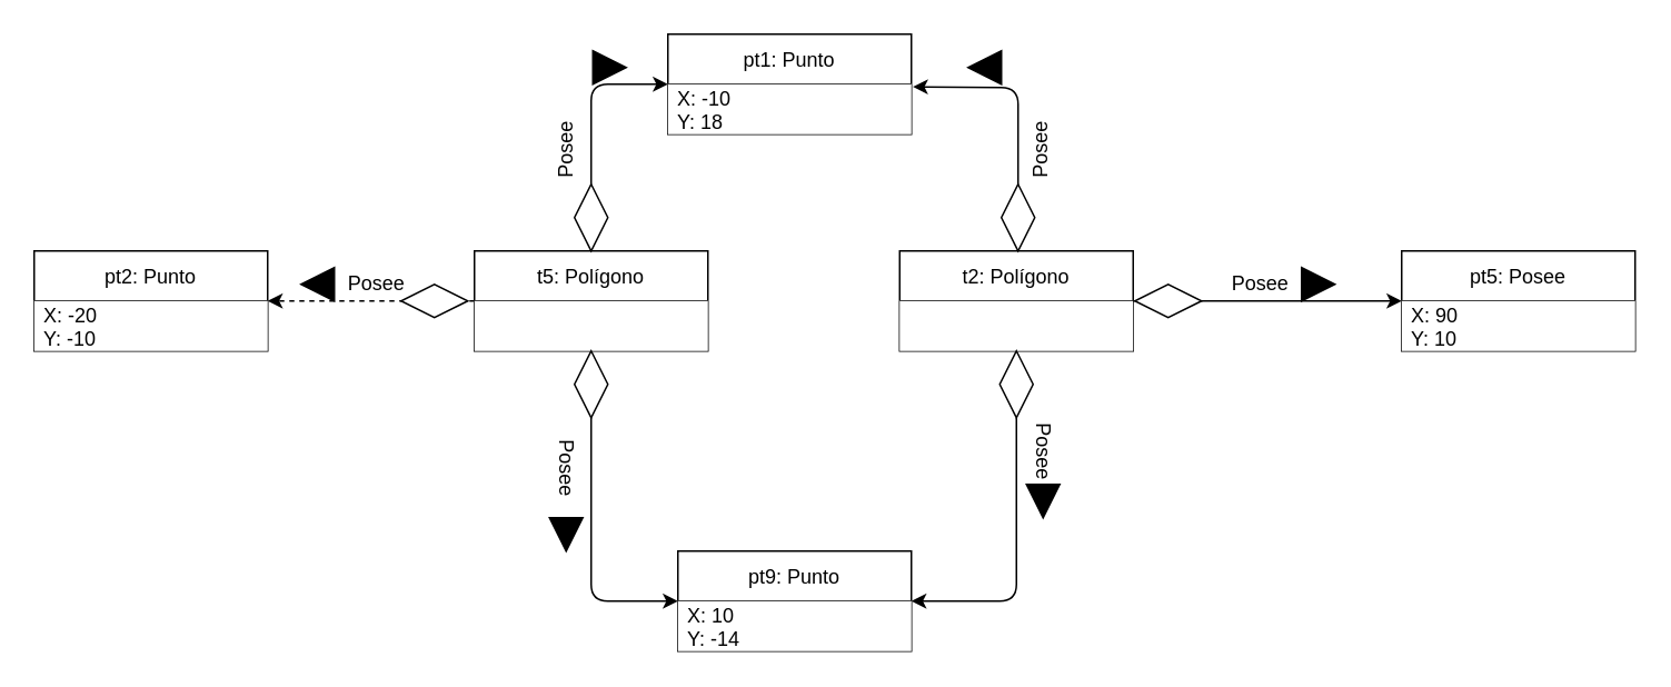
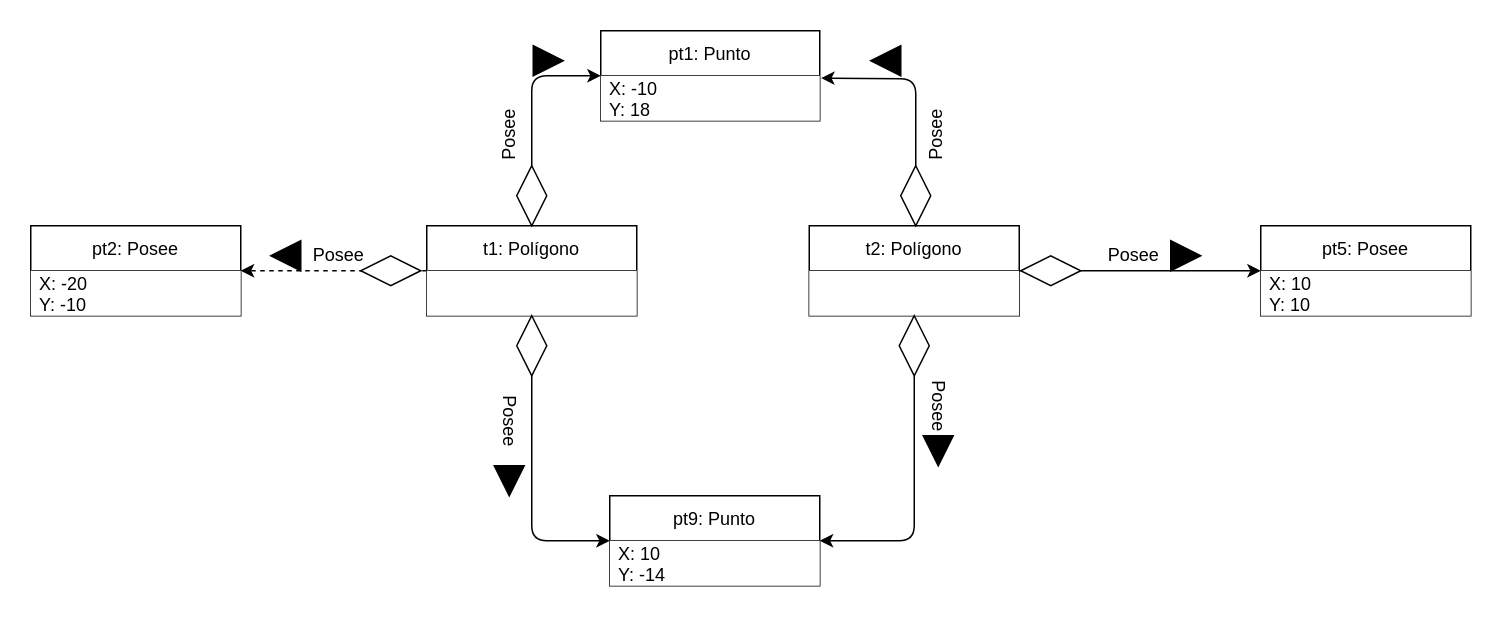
  <mxCell id="0" />
  <mxCell id="1" parent="0" />
  <mxCell id="2" value="" style="edgeStyle=none;html=1;dashed=1;" edge="1" parent="1" source="5" target="7"><mxGeometry relative="1" as="geometry" /></mxCell>
  <mxCell id="3" value="" style="edgeStyle=none;html=1;startArrow=none;" edge="1" parent="1" source="26" target="9"><mxGeometry relative="1" as="geometry"><Array as="points"><mxPoint x="354" y="50" /></Array></mxGeometry></mxCell>
  <mxCell id="4" value="" style="edgeStyle=none;html=1;startArrow=none;" edge="1" parent="1" source="29" target="11"><mxGeometry relative="1" as="geometry"><Array as="points"><mxPoint x="354" y="360" /></Array></mxGeometry></mxCell>
- <mxCell id="5" value="t5: Polígono" style="swimlane;fontStyle=0;childLayout=stackLayout;horizontal=1;startSize=30;horizontalStack=0;resizeParent=1;resizeParentMax=0;resizeLast=0;collapsible=1;marginBottom=0;" vertex="1" parent="1"><mxGeometry x="284" y="150" width="140" height="60" as="geometry" /></mxCell>
+ <mxCell id="5" value="t1: Polígono" style="swimlane;fontStyle=0;childLayout=stackLayout;horizontal=1;startSize=30;horizontalStack=0;resizeParent=1;resizeParentMax=0;resizeLast=0;collapsible=1;marginBottom=0;" vertex="1" parent="1"><mxGeometry x="284" y="150" width="140" height="60" as="geometry" /></mxCell>
  <mxCell id="6" value="" style="text;strokeColor=none;fillColor=default;align=left;verticalAlign=middle;spacingLeft=4;spacingRight=4;overflow=hidden;points=[[0,0.5],[1,0.5]];portConstraint=eastwest;rotatable=0;" vertex="1" parent="5"><mxGeometry y="30" width="140" height="30" as="geometry" /></mxCell>
- <mxCell id="7" value="pt2: Punto" style="swimlane;fontStyle=0;childLayout=stackLayout;horizontal=1;startSize=30;horizontalStack=0;resizeParent=1;resizeParentMax=0;resizeLast=0;collapsible=1;marginBottom=0;" vertex="1" parent="1"><mxGeometry x="20" y="150" width="140" height="60" as="geometry" /></mxCell>
+ <mxCell id="7" value="pt2: Posee" style="swimlane;fontStyle=0;childLayout=stackLayout;horizontal=1;startSize=30;horizontalStack=0;resizeParent=1;resizeParentMax=0;resizeLast=0;collapsible=1;marginBottom=0;" vertex="1" parent="1"><mxGeometry x="20" y="150" width="140" height="60" as="geometry" /></mxCell>
  <mxCell id="8" value="X: -20&#10;Y: -10" style="text;strokeColor=none;fillColor=default;align=left;verticalAlign=middle;spacingLeft=4;spacingRight=4;overflow=hidden;points=[[0,0.5],[1,0.5]];portConstraint=eastwest;rotatable=0;" vertex="1" parent="7"><mxGeometry y="30" width="140" height="30" as="geometry" /></mxCell>
  <mxCell id="9" value="pt1: Punto" style="swimlane;fontStyle=0;childLayout=stackLayout;horizontal=1;startSize=30;horizontalStack=0;resizeParent=1;resizeParentMax=0;resizeLast=0;collapsible=1;marginBottom=0;" vertex="1" parent="1"><mxGeometry x="400" y="20" width="146" height="60" as="geometry" /></mxCell>
  <mxCell id="10" value="X: -10&#10;Y: 18" style="text;strokeColor=none;fillColor=default;align=left;verticalAlign=middle;spacingLeft=4;spacingRight=4;overflow=hidden;points=[[0,0.5],[1,0.5]];portConstraint=eastwest;rotatable=0;" vertex="1" parent="9"><mxGeometry y="30" width="146" height="30" as="geometry" /></mxCell>
  <mxCell id="11" value="pt9: Punto" style="swimlane;fontStyle=0;childLayout=stackLayout;horizontal=1;startSize=30;horizontalStack=0;resizeParent=1;resizeParentMax=0;resizeLast=0;collapsible=1;marginBottom=0;" vertex="1" parent="1"><mxGeometry x="406" y="330" width="140" height="60" as="geometry" /></mxCell>
  <mxCell id="12" value="X: 10&#10;Y: -14" style="text;strokeColor=none;fillColor=default;align=left;verticalAlign=middle;spacingLeft=4;spacingRight=4;overflow=hidden;points=[[0,0.5],[1,0.5]];portConstraint=eastwest;rotatable=0;" vertex="1" parent="11"><mxGeometry y="30" width="140" height="30" as="geometry" /></mxCell>
  <mxCell id="13" value="" style="edgeStyle=none;html=1;startArrow=none;" edge="1" parent="1" source="33" target="18"><mxGeometry relative="1" as="geometry" /></mxCell>
  <mxCell id="14" value="" style="edgeStyle=none;html=1;startArrow=none;entryX=1.006;entryY=0.052;entryDx=0;entryDy=0;entryPerimeter=0;" edge="1" parent="1" source="35" target="10"><mxGeometry relative="1" as="geometry"><mxPoint x="609.231" y="30" as="targetPoint" /><Array as="points"><mxPoint x="610" y="52" /></Array></mxGeometry></mxCell>
  <mxCell id="15" value="" style="edgeStyle=none;html=1;startArrow=none;entryX=1;entryY=0.5;entryDx=0;entryDy=0;" edge="1" parent="1" source="31" target="11"><mxGeometry relative="1" as="geometry"><mxPoint x="609" y="340" as="targetPoint" /><Array as="points"><mxPoint x="609" y="360" /></Array></mxGeometry></mxCell>
  <mxCell id="16" value="t2: Polígono" style="swimlane;fontStyle=0;childLayout=stackLayout;horizontal=1;startSize=30;horizontalStack=0;resizeParent=1;resizeParentMax=0;resizeLast=0;collapsible=1;marginBottom=0;" vertex="1" parent="1"><mxGeometry x="539" y="150" width="140" height="60" as="geometry" /></mxCell>
  <mxCell id="17" value="" style="text;strokeColor=none;fillColor=default;align=left;verticalAlign=middle;spacingLeft=4;spacingRight=4;overflow=hidden;points=[[0,0.5],[1,0.5]];portConstraint=eastwest;rotatable=0;" vertex="1" parent="16"><mxGeometry y="30" width="140" height="30" as="geometry" /></mxCell>
  <mxCell id="18" value="pt5: Posee" style="swimlane;fontStyle=0;childLayout=stackLayout;horizontal=1;startSize=30;horizontalStack=0;resizeParent=1;resizeParentMax=0;resizeLast=0;collapsible=1;marginBottom=0;" vertex="1" parent="1"><mxGeometry x="840" y="150" width="140" height="60" as="geometry" /></mxCell>
- <mxCell id="19" value="X: 90&#10;Y: 10" style="text;strokeColor=none;fillColor=default;align=left;verticalAlign=middle;spacingLeft=4;spacingRight=4;overflow=hidden;points=[[0,0.5],[1,0.5]];portConstraint=eastwest;rotatable=0;" vertex="1" parent="18"><mxGeometry y="30" width="140" height="30" as="geometry" /></mxCell>
+ <mxCell id="19" value="X: 10&#10;Y: 10" style="text;strokeColor=none;fillColor=default;align=left;verticalAlign=middle;spacingLeft=4;spacingRight=4;overflow=hidden;points=[[0,0.5],[1,0.5]];portConstraint=eastwest;rotatable=0;" vertex="1" parent="18"><mxGeometry y="30" width="140" height="30" as="geometry" /></mxCell>
  <mxCell id="20" value="Posee" style="text;html=1;resizable=0;autosize=1;align=center;verticalAlign=middle;points=[];fillColor=none;strokeColor=none;rounded=0;rotation=90;" vertex="1" parent="1"><mxGeometry x="314" y="270" width="50" height="20" as="geometry" /></mxCell>
  <mxCell id="21" value="Posee" style="text;html=1;resizable=0;autosize=1;align=center;verticalAlign=middle;points=[];fillColor=none;strokeColor=none;rounded=0;rotation=-90;" vertex="1" parent="1"><mxGeometry x="599" y="80" width="50" height="20" as="geometry" /></mxCell>
  <mxCell id="22" value="Posee" style="text;html=1;resizable=0;autosize=1;align=center;verticalAlign=middle;points=[];fillColor=none;strokeColor=none;rounded=0;rotation=90;" vertex="1" parent="1"><mxGeometry x="600" y="260" width="50" height="20" as="geometry" /></mxCell>
  <mxCell id="23" value="Posee" style="text;html=1;resizable=0;autosize=1;align=center;verticalAlign=middle;points=[];fillColor=none;strokeColor=none;rounded=0;" vertex="1" parent="1"><mxGeometry x="730" y="160" width="50" height="20" as="geometry" /></mxCell>
  <mxCell id="24" value="Posee" style="text;html=1;resizable=0;autosize=1;align=center;verticalAlign=middle;points=[];fillColor=none;strokeColor=none;rounded=0;" vertex="1" parent="1"><mxGeometry x="200" y="160" width="50" height="20" as="geometry" /></mxCell>
  <mxCell id="25" value="Posee" style="text;html=1;resizable=0;autosize=1;align=center;verticalAlign=middle;points=[];fillColor=none;strokeColor=none;rounded=0;rotation=-90;" vertex="1" parent="1"><mxGeometry x="314" y="80" width="50" height="20" as="geometry" /></mxCell>
  <mxCell id="26" value="" style="rhombus;whiteSpace=wrap;html=1;" vertex="1" parent="1"><mxGeometry x="344" y="110" width="20" height="40" as="geometry" /></mxCell>
  <mxCell id="27" value="" style="edgeStyle=none;html=1;endArrow=none;" edge="1" parent="1" source="5" target="26"><mxGeometry relative="1" as="geometry"><mxPoint x="353.5" y="150" as="sourcePoint" /><mxPoint x="351.5" y="30" as="targetPoint" /></mxGeometry></mxCell>
  <mxCell id="28" value="" style="rhombus;whiteSpace=wrap;html=1;rotation=90;" vertex="1" parent="1"><mxGeometry x="250" y="160" width="20" height="40" as="geometry" /></mxCell>
  <mxCell id="29" value="" style="rhombus;whiteSpace=wrap;html=1;" vertex="1" parent="1"><mxGeometry x="344" y="210" width="20" height="40" as="geometry" /></mxCell>
  <mxCell id="30" value="" style="edgeStyle=none;html=1;endArrow=none;" edge="1" parent="1" source="5" target="29"><mxGeometry relative="1" as="geometry"><mxPoint x="353.526" y="210" as="sourcePoint" /><mxPoint x="351.474" y="340" as="targetPoint" /></mxGeometry></mxCell>
  <mxCell id="31" value="" style="rhombus;whiteSpace=wrap;html=1;" vertex="1" parent="1"><mxGeometry x="599" y="210" width="20" height="40" as="geometry" /></mxCell>
  <mxCell id="32" value="" style="edgeStyle=none;html=1;endArrow=none;" edge="1" parent="1" source="16" target="31"><mxGeometry relative="1" as="geometry"><mxPoint x="609" y="210" as="sourcePoint" /><mxPoint x="609" y="340" as="targetPoint" /></mxGeometry></mxCell>
  <mxCell id="33" value="" style="rhombus;whiteSpace=wrap;html=1;rotation=90;" vertex="1" parent="1"><mxGeometry x="690" y="160" width="20" height="40" as="geometry" /></mxCell>
  <mxCell id="34" value="" style="edgeStyle=none;html=1;endArrow=none;" edge="1" parent="1" source="16" target="33"><mxGeometry relative="1" as="geometry"><mxPoint x="679" y="180" as="sourcePoint" /><mxPoint x="840" y="180" as="targetPoint" /></mxGeometry></mxCell>
  <mxCell id="35" value="" style="rhombus;whiteSpace=wrap;html=1;" vertex="1" parent="1"><mxGeometry x="600" y="110" width="20" height="40" as="geometry" /></mxCell>
  <mxCell id="36" value="" style="edgeStyle=none;html=1;endArrow=none;" edge="1" parent="1" source="16" target="35"><mxGeometry relative="1" as="geometry"><mxPoint x="609" y="150" as="sourcePoint" /><mxPoint x="609" y="30" as="targetPoint" /></mxGeometry></mxCell>
  <mxCell id="37" value="" style="triangle;whiteSpace=wrap;html=1;fillColor=#000000;rotation=90;" vertex="1" parent="1"><mxGeometry x="615" y="290" width="20" height="20" as="geometry" /></mxCell>
  <mxCell id="38" value="" style="triangle;whiteSpace=wrap;html=1;fillColor=#000000;rotation=-180;" vertex="1" parent="1"><mxGeometry x="580" y="30" width="20" height="20" as="geometry" /></mxCell>
  <mxCell id="39" value="" style="triangle;whiteSpace=wrap;html=1;fillColor=#000000;rotation=0;" vertex="1" parent="1"><mxGeometry x="780" y="160" width="20" height="20" as="geometry" /></mxCell>
  <mxCell id="40" value="" style="triangle;whiteSpace=wrap;html=1;fillColor=#000000;rotation=90;" vertex="1" parent="1"><mxGeometry x="329" y="310" width="20" height="20" as="geometry" /></mxCell>
  <mxCell id="41" value="" style="triangle;whiteSpace=wrap;html=1;fillColor=#000000;rotation=0;" vertex="1" parent="1"><mxGeometry x="355" y="30" width="20" height="20" as="geometry" /></mxCell>
  <mxCell id="42" value="" style="triangle;whiteSpace=wrap;html=1;fillColor=#000000;rotation=-180;" vertex="1" parent="1"><mxGeometry x="180" y="160" width="20" height="20" as="geometry" /></mxCell>
